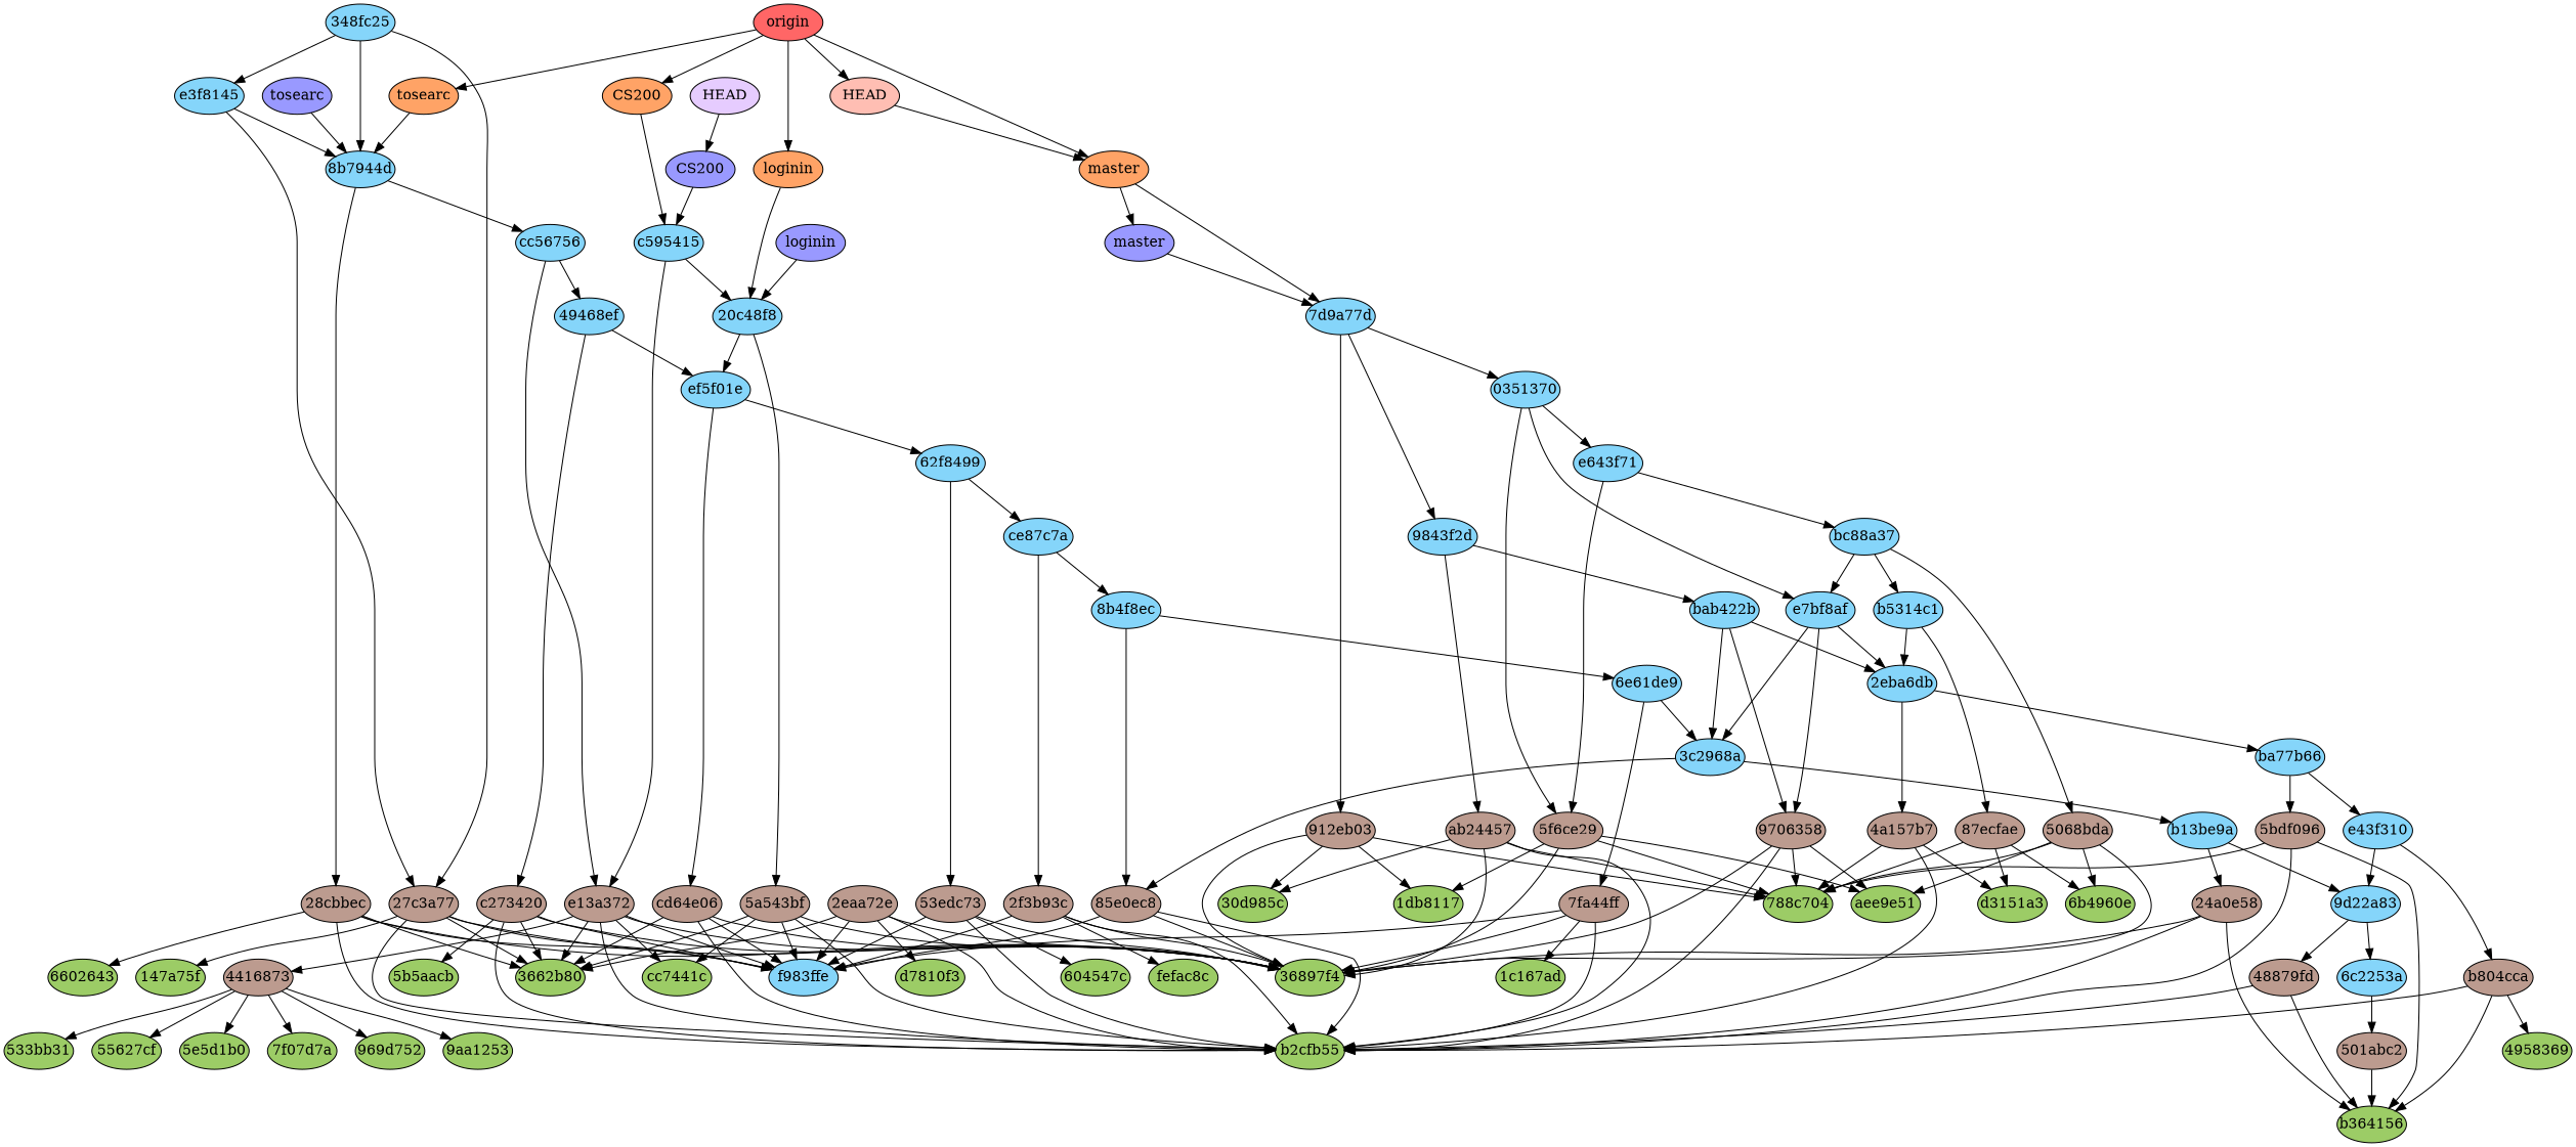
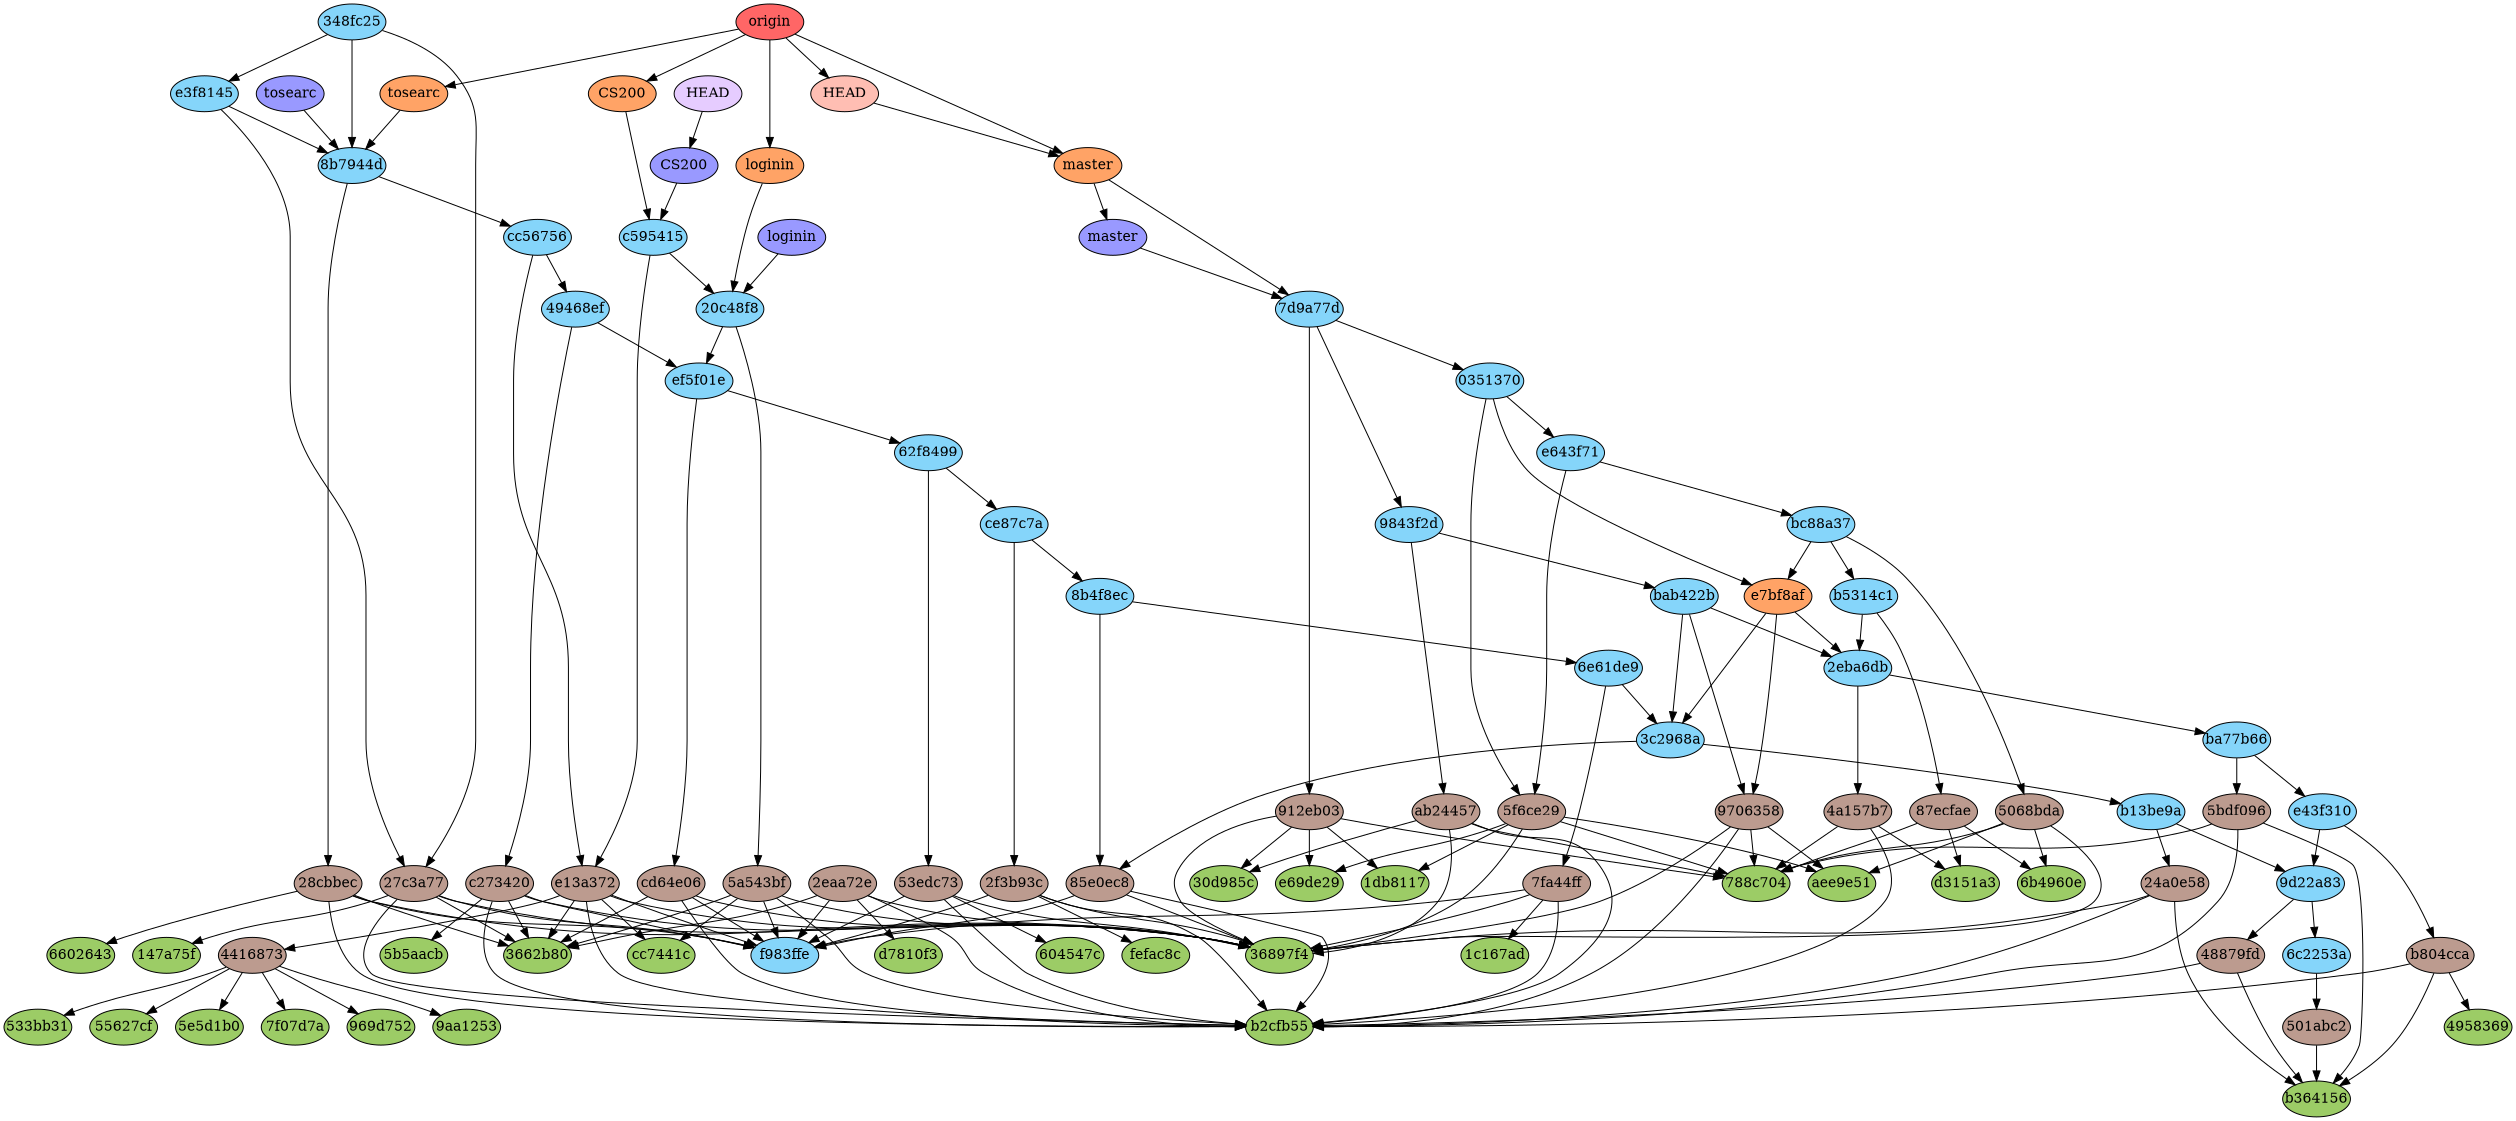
  digraph {
    node [fillcolor="#85d5fa" fixedsize=true style=filled]
    n1 [fillcolor="#9ccc66" label="147a75f" width=0.95]
    n2 [fillcolor="#9ccc66" label="1c167ad" width=0.95]
    n3 [fillcolor="#9ccc66" label="1db8117" width=0.95]
    n4 [fillcolor="#9ccc66" label="30d985c" width=0.95]
    n5 [fillcolor="#9ccc66" label="3662b80" width=0.95]
    n6 [fillcolor="#9ccc66" label="36897f4" width=0.95]
    n7 [fillcolor="#9ccc66" label=4958369 width=0.95]
    n8 [fillcolor="#9ccc66" label="533bb31" width=0.95]
    n9 [fillcolor="#9ccc66" label="55627cf" width=0.95]
    n10 [fillcolor="#9ccc66" label="5b5aacb" width=0.95]
    n11 [fillcolor="#9ccc66" label="5e5d1b0" width=0.95]
    n12 [fillcolor="#9ccc66" label="604547c" width=0.95]
    n13 [fillcolor="#9ccc66" label=6602643 width=0.95]
    n14 [fillcolor="#9ccc66" label="6b4960e" width=0.95]
    n15 [fillcolor="#9ccc66" label="788c704" width=0.95]
    n16 [fillcolor="#9ccc66" label="7f07d7a" width=0.95]
    n17 [fillcolor="#9ccc66" label="969d752" width=0.95]
    n18 [fillcolor="#9ccc66" label="9aa1253" width=0.95]
    n19 [fillcolor="#9ccc66" label=aee9e51 width=0.95]
    n20 [fillcolor="#9ccc66" label=b2cfb55 width=0.95]
    n21 [fillcolor="#9ccc66" label=b364156 width=0.95]
    n22 [fillcolor="#9ccc66" label=cc7441c width=0.95]
    n23 [fillcolor="#9ccc66" label=d3151a3 width=0.95]
    n24 [fillcolor="#9ccc66" label=d7810f3 width=0.95]
+   n25 [fillcolor="#9ccc66" label=e69de29 width=0.95]
    n26 [label=f983ffe width=0.95]
    n27 [fillcolor="#9ccc66" label=fefac8c width=0.95]
    n28 [fillcolor="#bc9b8f" label="24a0e58" width=0.95]
    n29 [fillcolor="#bc9b8f" label="27c3a77" width=0.95]
    n30 [fillcolor="#bc9b8f" label="28cbbec" width=0.95]
    n31 [fillcolor="#bc9b8f" label="2eaa72e" width=0.95]
    n32 [fillcolor="#bc9b8f" label="2f3b93c" width=0.95]
    n33 [fillcolor="#bc9b8f" label=4416873 width=0.95]
    n34 [fillcolor="#bc9b8f" label="48879fd" width=0.95]
    n35 [fillcolor="#bc9b8f" label="4a157b7" width=0.95]
    n36 [fillcolor="#bc9b8f" label="501abc2" width=0.95]
    n37 [fillcolor="#bc9b8f" label="5068bda" width=0.95]
    n38 [fillcolor="#bc9b8f" label="53edc73" width=0.95]
    n39 [fillcolor="#bc9b8f" label="5a543bf" width=0.95]
    n40 [fillcolor="#bc9b8f" label="5bdf096" width=0.95]
    n41 [fillcolor="#bc9b8f" label="5f6ce29" width=0.95]
    n42 [fillcolor="#bc9b8f" label="7fa44ff" width=0.95]
    n43 [fillcolor="#bc9b8f" label="85e0ec8" width=0.95]
    n44 [fillcolor="#bc9b8f" label="87ecfae" width=0.95]
    n45 [fillcolor="#bc9b8f" label="912eb03" width=0.95]
    n46 [fillcolor="#bc9b8f" label=9706358 width=0.95]
    n47 [fillcolor="#bc9b8f" label=ab24457 width=0.95]
    n48 [fillcolor="#bc9b8f" label=b804cca width=0.95]
    n49 [fillcolor="#bc9b8f" label=c273420 width=0.95]
    n50 [fillcolor="#bc9b8f" label=cd64e06 width=0.95]
    n51 [fillcolor="#bc9b8f" label=e13a372 width=0.95]
    n52 [label=0351370 width=0.95]
-   n53 [label=e7bf8af width=0.95]
+   n53 [fillcolor="#ffa366" label=e7bf8af width=0.95]
    n54 [label=e643f71 width=0.95]
    n55 [label="2eba6db" width=0.95]
    n56 [label="3c2968a" width=0.95]
    n57 [label=bc88a37 width=0.95]
    n58 [label=ba77b66 width=0.95]
    n59 [label=b13be9a width=0.95]
    n60 [label=b5314c1 width=0.95]
    n61 [label="20c48f8" width=0.95]
    n62 [label=ef5f01e width=0.95]
    n63 [label="62f8499" width=0.95]
    n64 [label=ce87c7a width=0.95]
    n65 [label=e43f310 width=0.95]
    n66 [label="9d22a83" width=0.95]
    n67 [label="348fc25" width=0.95]
    n68 [label="8b7944d" width=0.95]
    n69 [label=e3f8145 width=0.95]
    n70 [label=cc56756 width=0.95]
    n71 [label="49468ef" width=0.95]
    n72 [label="6c2253a" width=0.95]
    n73 [label="8b4f8ec" width=0.95]
    n74 [label="6e61de9" width=0.95]
    n75 [label="7d9a77d" width=0.95]
    n76 [label="9843f2d" width=0.95]
    n77 [label=bab422b width=0.95]
    n78 [label=c595415 width=0.95]
    n79 [fillcolor="#9999ff" label=CS200 width=0.95]
    n80 [fillcolor="#9999ff" label=loginin width=0.95]
    n81 [fillcolor="#9999ff" label=master width=0.95]
    n82 [fillcolor="#9999ff" label=tosearc width=0.95]
    n83 [fillcolor="#e6ccff" label=HEAD width=0.95]
    n84 [fillcolor="#ffa366" label=CS200 width=0.95]
    n85 [fillcolor="#ffa366" label=loginin width=0.95]
    n86 [fillcolor="#ffa366" label=master width=0.95]
    n87 [fillcolor="#ffa366" label=tosearc width=0.95]
    n88 [fillcolor="#ffbeb3" label=HEAD width=0.95]
    n89 [fillcolor="#ff6666" label=origin width=0.95]
    n28 -> n6
    n28 -> n20
    n28 -> n21
    n29 -> n1
    n29 -> n5
    n29 -> n6
    n29 -> n20
    n29 -> n26
    n30 -> n5
    n30 -> n6
    n30 -> n13
    n30 -> n20
    n30 -> n26
    n31 -> n5
    n31 -> n6
    n31 -> n20
    n31 -> n24
    n31 -> n26
    n32 -> n6
    n32 -> n20
    n32 -> n26
    n32 -> n27
    n33 -> n8
    n33 -> n9
    n33 -> n11
    n33 -> n16
    n33 -> n17
    n33 -> n18
    n34 -> n20
    n34 -> n21
    n35 -> n15
    n35 -> n20
    n35 -> n23
    n36 -> n21
    n37 -> n6
    n37 -> n14
    n37 -> n15
    n37 -> n19
    n38 -> n6
    n38 -> n12
    n38 -> n20
    n38 -> n26
    n39 -> n5
    n39 -> n6
    n39 -> n20
    n39 -> n22
    n39 -> n26
    n40 -> n15
    n40 -> n20
    n40 -> n21
    n41 -> n3
    n41 -> n6
    n41 -> n15
    n41 -> n19
+   n41 -> n25
    n42 -> n2
    n42 -> n6
    n42 -> n20
    n42 -> n26
    n43 -> n6
    n43 -> n20
    n43 -> n26
    n44 -> n14
    n44 -> n15
    n44 -> n23
    n45 -> n3
    n45 -> n4
    n45 -> n6
    n45 -> n15
+   n45 -> n25
    n46 -> n6
    n46 -> n15
    n46 -> n19
    n46 -> n20
    n47 -> n4
    n47 -> n6
    n47 -> n15
    n47 -> n20
    n48 -> n7
    n48 -> n20
    n48 -> n21
    n49 -> n5
    n49 -> n6
    n49 -> n10
    n49 -> n20
    n49 -> n26
    n50 -> n5
    n50 -> n6
    n50 -> n20
    n50 -> n26
    n51 -> n5
    n51 -> n6
    n51 -> n20
    n51 -> n22
    n51 -> n26
    n51 -> n33
    n52 -> n41
    n52 -> n53
    n52 -> n54
    n53 -> n46
    n53 -> n55
    n53 -> n56
    n54 -> n41
    n54 -> n57
    n55 -> n35
    n55 -> n58
    n56 -> n43
    n56 -> n59
    n57 -> n37
    n57 -> n53
    n57 -> n60
    n58 -> n40
    n58 -> n65
    n59 -> n28
    n59 -> n66
    n60 -> n44
    n60 -> n55
    n61 -> n39
    n61 -> n62
    n62 -> n50
    n62 -> n63
    n63 -> n38
    n63 -> n64
    n64 -> n32
    n64 -> n73
    n65 -> n48
    n65 -> n66
    n66 -> n34
    n66 -> n72
    n67 -> n29
    n67 -> n68
    n67 -> n69
    n68 -> n30
    n68 -> n70
    n69 -> n29
    n69 -> n68
    n70 -> n51
    n70 -> n71
    n71 -> n49
    n71 -> n62
    n72 -> n36
    n73 -> n43
    n73 -> n74
    n74 -> n42
    n74 -> n56
    n75 -> n45
    n75 -> n52
    n75 -> n76
    n76 -> n47
    n76 -> n77
    n77 -> n46
    n77 -> n55
    n77 -> n56
    n78 -> n51
    n78 -> n61
    n79 -> n78
    n80 -> n61
    n81 -> n75
    n82 -> n68
    n83 -> n79
    n84 -> n78
    n85 -> n61
    n86 -> n75
    n86 -> n81
    n87 -> n68
    n88 -> n86
    n89 -> n84
    n89 -> n85
    n89 -> n86
    n89 -> n87
    n89 -> n88
  }
